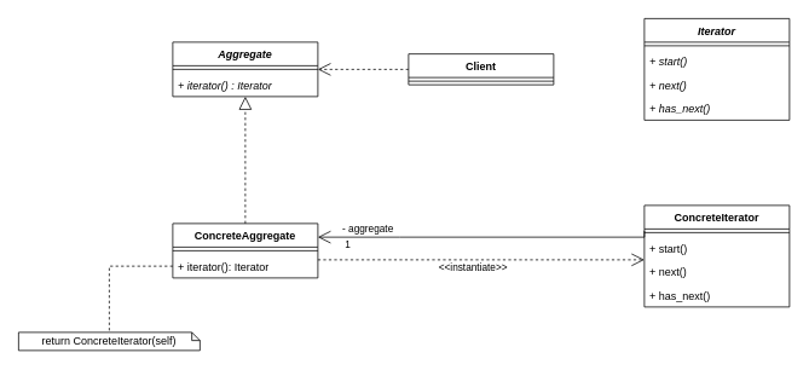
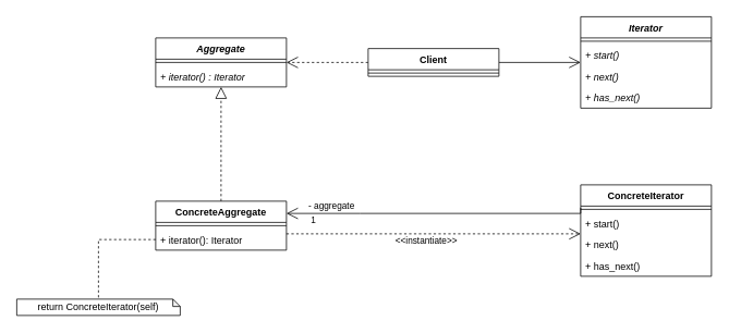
  <mxCell id="0" />
  <mxCell id="1" parent="0" />
  <mxCell id="2" style="edgeStyle=orthogonalEdgeStyle;rounded=0;orthogonalLoop=1;jettySize=auto;html=1;endArrow=open;endFill=0;endSize=12;startSize=12;dashed=1;" edge="1" parent="1" source="16" target="3"><mxGeometry relative="1" as="geometry" /></mxCell>
  <mxCell id="3" value="Aggregate" style="swimlane;fontStyle=3;align=center;verticalAlign=top;childLayout=stackLayout;horizontal=1;startSize=26;horizontalStack=0;resizeParent=1;resizeParentMax=0;resizeLast=0;collapsible=1;marginBottom=0;" vertex="1" parent="1"><mxGeometry x="190" y="46" width="160" height="60" as="geometry" /></mxCell>
  <mxCell id="4" value="" style="line;strokeWidth=1;fillColor=none;align=left;verticalAlign=middle;spacingTop=-1;spacingLeft=3;spacingRight=3;rotatable=0;labelPosition=right;points=[];portConstraint=eastwest;" vertex="1" parent="3"><mxGeometry y="26" width="160" height="8" as="geometry" /></mxCell>
  <mxCell id="5" value="+ iterator() : Iterator" style="text;strokeColor=none;fillColor=none;align=left;verticalAlign=top;spacingLeft=4;spacingRight=4;overflow=hidden;rotatable=0;points=[[0,0.5],[1,0.5]];portConstraint=eastwest;fontStyle=2" vertex="1" parent="3"><mxGeometry y="34" width="160" height="26" as="geometry" /></mxCell>
  <mxCell id="6" style="edgeStyle=orthogonalEdgeStyle;rounded=0;orthogonalLoop=1;jettySize=auto;html=1;exitX=0.5;exitY=0;exitDx=0;exitDy=0;startSize=12;endArrow=block;endFill=0;endSize=12;dashed=1;" edge="1" parent="1" source="9" target="3"><mxGeometry relative="1" as="geometry" /></mxCell>
  <mxCell id="7" style="edgeStyle=orthogonalEdgeStyle;rounded=0;orthogonalLoop=1;jettySize=auto;html=1;startSize=12;endArrow=open;endFill=0;endSize=12;dashed=1;" edge="1" parent="1" source="9" target="25"><mxGeometry relative="1" as="geometry"><Array as="points"><mxPoint x="540" y="286" /><mxPoint x="540" y="286" /></Array></mxGeometry></mxCell>
  <mxCell id="8" value="&amp;lt;&amp;lt;instantiate&amp;gt;&amp;gt;" style="edgeLabel;html=1;align=center;verticalAlign=middle;resizable=0;points=[];" vertex="1" connectable="0" parent="7"><mxGeometry x="0.056" y="-30" relative="1" as="geometry"><mxPoint x="-20" y="-23" as="offset" /></mxGeometry></mxCell>
  <mxCell id="9" value="ConcreteAggregate" style="swimlane;fontStyle=1;align=center;verticalAlign=top;childLayout=stackLayout;horizontal=1;startSize=26;horizontalStack=0;resizeParent=1;resizeParentMax=0;resizeLast=0;collapsible=1;marginBottom=0;" vertex="1" parent="1"><mxGeometry x="190" y="246" width="160" height="60" as="geometry" /></mxCell>
  <mxCell id="10" value="" style="line;strokeWidth=1;fillColor=none;align=left;verticalAlign=middle;spacingTop=-1;spacingLeft=3;spacingRight=3;rotatable=0;labelPosition=right;points=[];portConstraint=eastwest;" vertex="1" parent="9"><mxGeometry y="26" width="160" height="8" as="geometry" /></mxCell>
  <mxCell id="11" value="+ iterator(): Iterator" style="text;strokeColor=none;fillColor=none;align=left;verticalAlign=top;spacingLeft=4;spacingRight=4;overflow=hidden;rotatable=0;points=[[0,0.5],[1,0.5]];portConstraint=eastwest;" vertex="1" parent="9"><mxGeometry y="34" width="160" height="26" as="geometry" /></mxCell>
  <mxCell id="12" style="edgeStyle=orthogonalEdgeStyle;rounded=0;orthogonalLoop=1;jettySize=auto;html=1;exitX=0;exitY=0.25;exitDx=0;exitDy=0;startSize=12;endArrow=open;endFill=0;endSize=12;" edge="1" parent="1" source="25" target="9"><mxGeometry relative="1" as="geometry"><Array as="points"><mxPoint x="440" y="261" /><mxPoint x="440" y="261" /></Array></mxGeometry></mxCell>
  <mxCell id="13" value="- aggregate" style="edgeLabel;html=1;align=center;verticalAlign=middle;resizable=0;points=[];" vertex="1" connectable="0" parent="12"><mxGeometry x="0.711" y="-4" relative="1" as="geometry"><mxPoint x="1" y="-6" as="offset" /></mxGeometry></mxCell>
  <mxCell id="14" value="1" style="edgeLabel;html=1;align=center;verticalAlign=middle;resizable=0;points=[];" vertex="1" connectable="0" parent="12"><mxGeometry x="0.5" y="43" relative="1" as="geometry"><mxPoint x="-60" y="-36" as="offset" /></mxGeometry></mxCell>
+ <mxCell id="15" style="edgeStyle=orthogonalEdgeStyle;rounded=0;orthogonalLoop=1;jettySize=auto;html=1;exitX=1;exitY=0.5;exitDx=0;exitDy=0;endArrow=open;endFill=0;endSize=12;startSize=12;" edge="1" parent="1" source="16" target="18"><mxGeometry relative="1" as="geometry" /></mxCell>
  <mxCell id="16" value="Client" style="swimlane;fontStyle=1;align=center;verticalAlign=top;childLayout=stackLayout;horizontal=1;startSize=26;horizontalStack=0;resizeParent=1;resizeParentMax=0;resizeLast=0;collapsible=1;marginBottom=0;" vertex="1" parent="1"><mxGeometry x="450" y="59" width="160" height="34" as="geometry" /></mxCell>
  <mxCell id="17" value="" style="line;strokeWidth=1;fillColor=none;align=left;verticalAlign=middle;spacingTop=-1;spacingLeft=3;spacingRight=3;rotatable=0;labelPosition=right;points=[];portConstraint=eastwest;" vertex="1" parent="16"><mxGeometry y="26" width="160" height="8" as="geometry" /></mxCell>
  <mxCell id="18" value="Iterator" style="swimlane;fontStyle=3;align=center;verticalAlign=top;childLayout=stackLayout;horizontal=1;startSize=26;horizontalStack=0;resizeParent=1;resizeParentMax=0;resizeLast=0;collapsible=1;marginBottom=0;" vertex="1" parent="1"><mxGeometry x="710" y="20" width="160" height="112" as="geometry" /></mxCell>
  <mxCell id="19" value="" style="line;strokeWidth=1;fillColor=none;align=left;verticalAlign=middle;spacingTop=-1;spacingLeft=3;spacingRight=3;rotatable=0;labelPosition=right;points=[];portConstraint=eastwest;" vertex="1" parent="18"><mxGeometry y="26" width="160" height="8" as="geometry" /></mxCell>
  <mxCell id="20" value="+ start()" style="text;strokeColor=none;fillColor=none;align=left;verticalAlign=top;spacingLeft=4;spacingRight=4;overflow=hidden;rotatable=0;points=[[0,0.5],[1,0.5]];portConstraint=eastwest;fontStyle=2" vertex="1" parent="18"><mxGeometry y="34" width="160" height="26" as="geometry" /></mxCell>
  <mxCell id="21" value="+ next()" style="text;strokeColor=none;fillColor=none;align=left;verticalAlign=top;spacingLeft=4;spacingRight=4;overflow=hidden;rotatable=0;points=[[0,0.5],[1,0.5]];portConstraint=eastwest;fontStyle=2" vertex="1" parent="18"><mxGeometry y="60" width="160" height="26" as="geometry" /></mxCell>
  <mxCell id="22" value="+ has_next()" style="text;strokeColor=none;fillColor=none;align=left;verticalAlign=top;spacingLeft=4;spacingRight=4;overflow=hidden;rotatable=0;points=[[0,0.5],[1,0.5]];portConstraint=eastwest;fontStyle=2" vertex="1" parent="18"><mxGeometry y="86" width="160" height="26" as="geometry" /></mxCell>
  <mxCell id="23" value="return ConcreteIterator(self)" style="shape=note;whiteSpace=wrap;html=1;backgroundOutline=1;darkOpacity=0.05;size=9;" vertex="1" parent="1"><mxGeometry x="20" y="366" width="200" height="20" as="geometry" /></mxCell>
  <mxCell id="24" style="edgeStyle=orthogonalEdgeStyle;rounded=0;orthogonalLoop=1;jettySize=auto;html=1;exitX=0;exitY=0.5;exitDx=0;exitDy=0;dashed=1;startSize=12;endArrow=none;endFill=0;endSize=12;" edge="1" parent="1" source="11" target="23"><mxGeometry relative="1" as="geometry" /></mxCell>
  <mxCell id="25" value="ConcreteIterator" style="swimlane;fontStyle=1;align=center;verticalAlign=top;childLayout=stackLayout;horizontal=1;startSize=26;horizontalStack=0;resizeParent=1;resizeParentMax=0;resizeLast=0;collapsible=1;marginBottom=0;" vertex="1" parent="1"><mxGeometry x="710" y="226" width="160" height="112" as="geometry" /></mxCell>
  <mxCell id="26" value="" style="line;strokeWidth=1;fillColor=none;align=left;verticalAlign=middle;spacingTop=-1;spacingLeft=3;spacingRight=3;rotatable=0;labelPosition=right;points=[];portConstraint=eastwest;" vertex="1" parent="25"><mxGeometry y="26" width="160" height="8" as="geometry" /></mxCell>
  <mxCell id="27" value="+ start()" style="text;strokeColor=none;fillColor=none;align=left;verticalAlign=top;spacingLeft=4;spacingRight=4;overflow=hidden;rotatable=0;points=[[0,0.5],[1,0.5]];portConstraint=eastwest;" vertex="1" parent="25"><mxGeometry y="34" width="160" height="26" as="geometry" /></mxCell>
  <mxCell id="28" value="+ next()" style="text;strokeColor=none;fillColor=none;align=left;verticalAlign=top;spacingLeft=4;spacingRight=4;overflow=hidden;rotatable=0;points=[[0,0.5],[1,0.5]];portConstraint=eastwest;" vertex="1" parent="25"><mxGeometry y="60" width="160" height="26" as="geometry" /></mxCell>
  <mxCell id="29" value="+ has_next()" style="text;strokeColor=none;fillColor=none;align=left;verticalAlign=top;spacingLeft=4;spacingRight=4;overflow=hidden;rotatable=0;points=[[0,0.5],[1,0.5]];portConstraint=eastwest;" vertex="1" parent="25"><mxGeometry y="86" width="160" height="26" as="geometry" /></mxCell>
